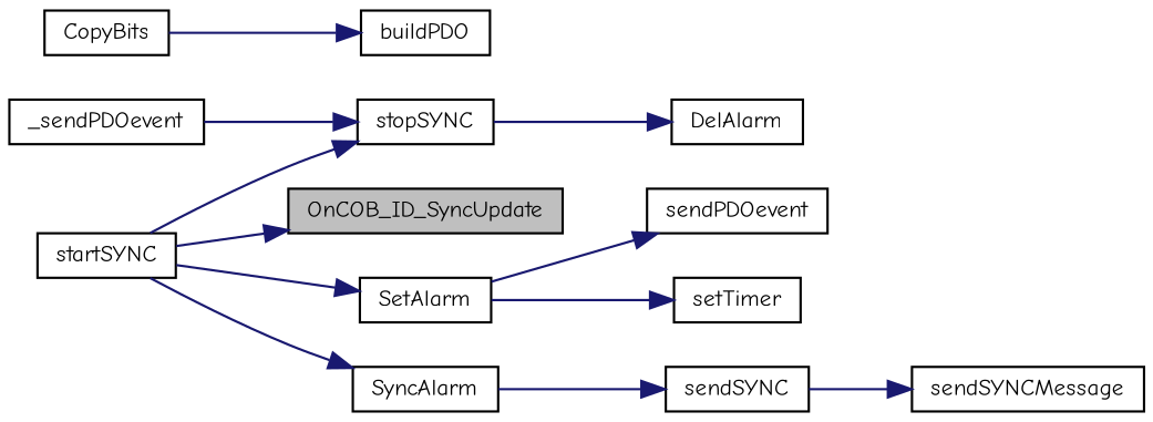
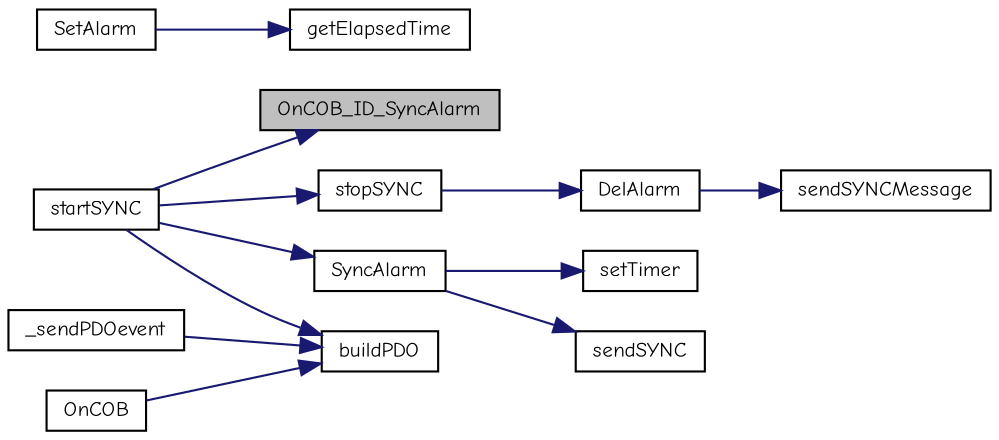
  digraph {
    fontname="Comic Neue"
    rankdir=LR
    node [color=black fillcolor=white fontname="Comic Neue" fontsize=10 shape=record style=filled]
    edge [color=midnightblue fontname="Comic Neue" fontsize=10 labelfontname=FreeSans labelfontsize=10 style=solid]
-   n1 [fillcolor=grey75 fontcolor=black height=0.2 label=OnCOB_ID_SyncUpdate width=0.4]
+   n1 [fillcolor=grey75 fontcolor=black height=0.2 label=OnCOB_ID_SyncAlarm width=0.4]
    n2 [height=0.2 label=startSYNC width=0.4]
    n3 [height=0.2 label=stopSYNC width=0.4]
    n4 [height=0.2 label=SetAlarm width=0.4]
    n5 [height=0.2 label=SyncAlarm width=0.4]
    n6 [height=0.2 label=DelAlarm width=0.4]
-   n7 [height=0.2 label=sendPDOevent width=0.4]
+   n7 [height=0.2 label=getElapsedTime width=0.4]
    n8 [height=0.2 label=setTimer width=0.4]
    n9 [height=0.2 label=sendSYNC width=0.4]
    n10 [height=0.2 label=sendSYNCMessage width=0.4]
    n11 [height=0.2 label=_sendPDOevent width=0.4]
    n12 [height=0.2 label=buildPDO width=0.4]
-   n13 [height=0.2 label=CopyBits width=0.4]
+   n13 [height=0.2 label=OnCOB width=0.4]
    n2 -> n1
    n2 -> n3
-   n2 -> n4
+   n2 -> n12
    n2 -> n5
    n3 -> n6
    n4 -> n7
-   n4 -> n8
+   n5 -> n8
    n5 -> n9
-   n9 -> n10
-   n11 -> n3
+   n6 -> n10
+   n11 -> n12
    n13 -> n12
  }
